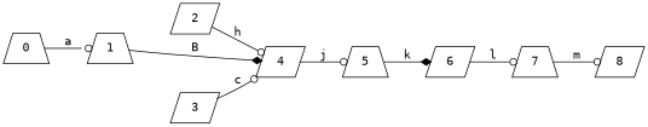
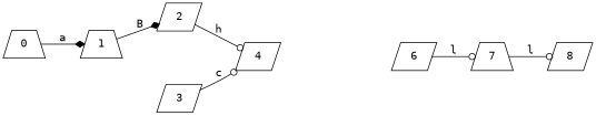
  digraph {
    fontname="DejaVu Sans Mono"
    rankdir=LR
    node [fontname="DejaVu Sans Mono" shape=parallelogram]
    edge [arrowhead=odot fontname="DejaVu Sans Mono"]
    0 [shape=trapezium]
    1 [shape=trapezium]
    2
    4
    3
-   5 [shape=trapezium]
    6
    7 [shape=trapezium]
    8
-   0 -> 1 [label=a]
-   1 -> 4 [arrowhead=diamond label=B]
+   0 -> 1 [arrowhead=diamond label=a]
+   1 -> 2 [arrowhead=diamond label=B]
    2 -> 4 [label=h]
-   4 -> 5 [label=j]
    3 -> 4 [label=c]
-   5 -> 6 [arrowhead=diamond label=k]
    6 -> 7 [label=l]
-   7 -> 8 [label=m]
+   7 -> 8 [label=l]
  }
